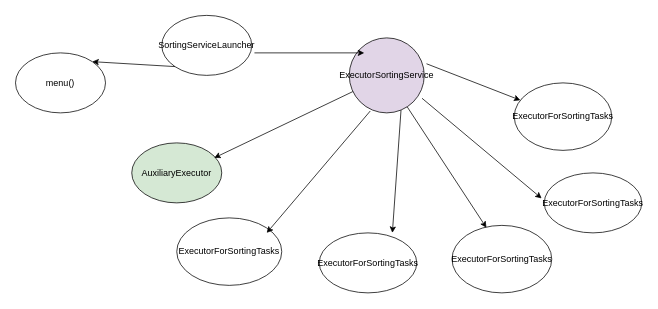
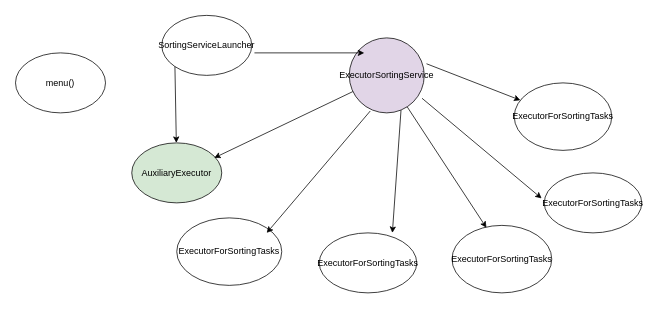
  <mxCell id="0" />
  <mxCell id="1" parent="0" />
  <mxCell id="2" value="SortingServiceLauncher&lt;br&gt;" style="ellipse;whiteSpace=wrap;html=1;" vertex="1" parent="1"><mxGeometry x="215" y="20" width="120" height="80" as="geometry" /></mxCell>
  <mxCell id="3" value="menu()" style="ellipse;whiteSpace=wrap;html=1;" vertex="1" parent="1"><mxGeometry x="20" y="70" width="120" height="80" as="geometry" /></mxCell>
  <mxCell id="4" value="ExecutorSortingService" style="ellipse;whiteSpace=wrap;html=1;aspect=fixed;fillColor=#e1d5e7;" vertex="1" parent="1"><mxGeometry x="465" y="50" width="100" height="100" as="geometry" /></mxCell>
  <mxCell id="5" value="AuxiliaryExecutor" style="ellipse;whiteSpace=wrap;html=1;fillColor=#d5e8d4;" vertex="1" parent="1"><mxGeometry x="175" y="190" width="120" height="80" as="geometry" /></mxCell>
  <mxCell id="6" value="ExecutorForSortingTasks" style="ellipse;whiteSpace=wrap;html=1;" vertex="1" parent="1"><mxGeometry x="235" y="290" width="140" height="90" as="geometry" /></mxCell>
  <mxCell id="7" value="ExecutorForSortingTasks" style="ellipse;whiteSpace=wrap;html=1;" vertex="1" parent="1"><mxGeometry x="425" y="310" width="130" height="80" as="geometry" /></mxCell>
  <mxCell id="8" value="ExecutorForSortingTasks" style="ellipse;whiteSpace=wrap;html=1;" vertex="1" parent="1"><mxGeometry x="602" y="300" width="133" height="90" as="geometry" /></mxCell>
  <mxCell id="9" value="ExecutorForSortingTasks" style="ellipse;whiteSpace=wrap;html=1;" vertex="1" parent="1"><mxGeometry x="685" y="110" width="130" height="90" as="geometry" /></mxCell>
  <mxCell id="10" value="ExecutorForSortingTasks" style="ellipse;whiteSpace=wrap;html=1;" vertex="1" parent="1"><mxGeometry x="725" y="230" width="130" height="80" as="geometry" /></mxCell>
- <mxCell id="11" value="" style="endArrow=classic;html=1;rounded=0;entryX=1;entryY=0;entryDx=0;entryDy=0;exitX=0;exitY=1;exitDx=0;exitDy=0;" edge="1" parent="1" source="2" target="3"><mxGeometry width="50" height="50" relative="1" as="geometry"><mxPoint x="205" y="80" as="sourcePoint" /><mxPoint x="255" y="30" as="targetPoint" /></mxGeometry></mxCell>
+ <mxCell id="11" value="" style="endArrow=classic;html=1;rounded=0;exitX=0;exitY=1;exitDx=0;exitDy=0;" edge="1" parent="1" source="2" target="5"><mxGeometry width="50" height="50" relative="1" as="geometry"><mxPoint x="205" y="80" as="sourcePoint" /><mxPoint x="255" y="30" as="targetPoint" /></mxGeometry></mxCell>
  <mxCell id="12" value="" style="endArrow=classic;html=1;rounded=0;" edge="1" parent="1" source="4"><mxGeometry width="50" height="50" relative="1" as="geometry"><mxPoint x="235" y="260" as="sourcePoint" /><mxPoint x="285" y="210" as="targetPoint" /></mxGeometry></mxCell>
  <mxCell id="13" value="" style="endArrow=classic;html=1;rounded=0;exitX=0.28;exitY=0.975;exitDx=0;exitDy=0;exitPerimeter=0;" edge="1" parent="1" source="4"><mxGeometry width="50" height="50" relative="1" as="geometry"><mxPoint x="305" y="360" as="sourcePoint" /><mxPoint x="355" y="310" as="targetPoint" /></mxGeometry></mxCell>
  <mxCell id="14" value="" style="endArrow=classic;html=1;rounded=0;entryX=0.75;entryY=0;entryDx=0;entryDy=0;entryPerimeter=0;exitX=0.69;exitY=0.965;exitDx=0;exitDy=0;exitPerimeter=0;" edge="1" parent="1" source="4" target="7"><mxGeometry width="50" height="50" relative="1" as="geometry"><mxPoint x="485" y="310" as="sourcePoint" /><mxPoint x="535" y="260" as="targetPoint" /></mxGeometry></mxCell>
  <mxCell id="15" value="" style="endArrow=classic;html=1;rounded=0;entryX=0.345;entryY=0.035;entryDx=0;entryDy=0;entryPerimeter=0;" edge="1" parent="1" source="4" target="8"><mxGeometry width="50" height="50" relative="1" as="geometry"><mxPoint x="285" y="190" as="sourcePoint" /><mxPoint x="335" y="140" as="targetPoint" /></mxGeometry></mxCell>
  <mxCell id="16" value="" style="endArrow=classic;html=1;rounded=0;entryX=-0.027;entryY=0.425;entryDx=0;entryDy=0;entryPerimeter=0;exitX=0.97;exitY=0.805;exitDx=0;exitDy=0;exitPerimeter=0;" edge="1" parent="1" source="4" target="10"><mxGeometry width="50" height="50" relative="1" as="geometry"><mxPoint x="635" y="350" as="sourcePoint" /><mxPoint x="685" y="300" as="targetPoint" /></mxGeometry></mxCell>
  <mxCell id="17" value="" style="endArrow=classic;html=1;rounded=0;exitX=1.03;exitY=0.345;exitDx=0;exitDy=0;exitPerimeter=0;" edge="1" parent="1" source="4" target="9"><mxGeometry width="50" height="50" relative="1" as="geometry"><mxPoint x="615" y="160" as="sourcePoint" /><mxPoint x="665" y="110" as="targetPoint" /></mxGeometry></mxCell>
  <mxCell id="18" value="" style="endArrow=classic;html=1;rounded=0;exitX=1.03;exitY=0.625;exitDx=0;exitDy=0;exitPerimeter=0;" edge="1" parent="1" source="2"><mxGeometry width="50" height="50" relative="1" as="geometry"><mxPoint x="435" y="120" as="sourcePoint" /><mxPoint x="485" y="70" as="targetPoint" /></mxGeometry></mxCell>
